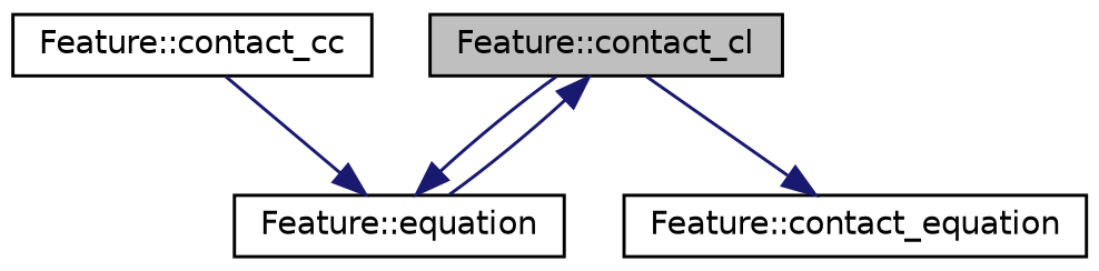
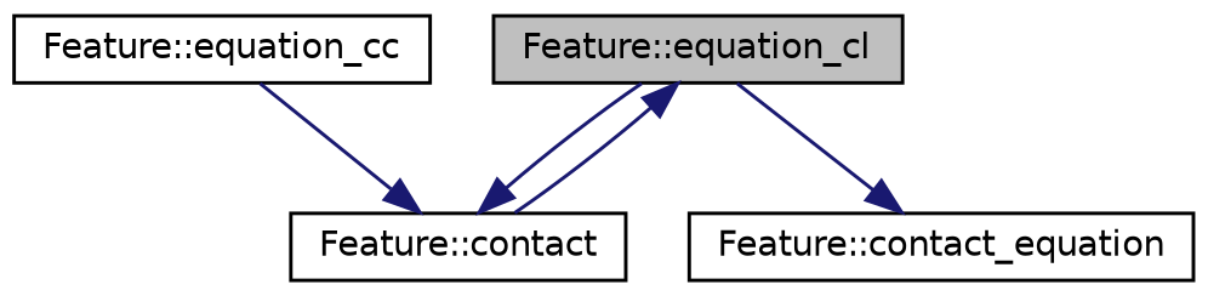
  digraph {
    rankdir=TB
    node [color=black fillcolor=white fontname=Helvetica fontsize=10 shape=record style=filled]
    edge [color=midnightblue fontname=Helvetica fontsize=10 labelfontname=Helvetica labelfontsize=10 style=solid]
-   n1 [fillcolor=grey75 fontcolor=black height=0.2 label="Feature::contact_cl" width=0.4]
-   n2 [height=0.2 label="Feature::equation" width=0.4]
+   n1 [fillcolor=grey75 fontcolor=black height=0.2 label="Feature::equation_cl" width=0.4]
+   n2 [height=0.2 label="Feature::contact" width=0.4]
    n3 [height=0.2 label="Feature::contact_equation" width=0.4]
-   n4 [height=0.2 label="Feature::contact_cc" width=0.4]
+   n4 [height=0.2 label="Feature::equation_cc" width=0.4]
    n1 -> n2
    n1 -> n3
    n2 -> n1
    n4 -> n2
  }
